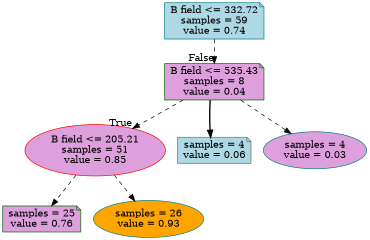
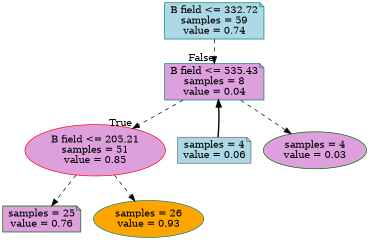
  digraph {
    node [color=darkgreen fillcolor=plum shape=note style=filled]
    edge [style=dashed]
    n1 [color=teal fillcolor=lightblue label="B field <= 332.72\nsamples = 59\nvalue = 0.74"]
-   n2 [label="B field <= 535.43\nsamples = 8\nvalue = 0.04"]
+   n2 [color=teal label="B field <= 535.43\nsamples = 8\nvalue = 0.04"]
    n3 [color=red label="B field <= 205.21\nsamples = 51\nvalue = 0.85" shape=ellipse]
    n4 [label="samples = 25\nvalue = 0.76"]
    n5 [color=teal fillcolor=orange label="samples = 26\nvalue = 0.93" shape=ellipse]
    n6 [color=gray40 fillcolor=lightblue label="samples = 4\nvalue = 0.06"]
-   n7 [color=teal label="samples = 4\nvalue = 0.03" shape=ellipse]
+   n7 [label="samples = 4\nvalue = 0.03" shape=ellipse]
    n1 -> n2 [headlabel=False labelangle=-45 labeldistance=2.5]
    n2 -> n3 [headlabel=True labelangle=45 labeldistance=2.5]
-   n2 -> n6 [style=bold]
+   n6 -> n2 [style=bold]
    n2 -> n7
    n3 -> n4
    n3 -> n5
  }
